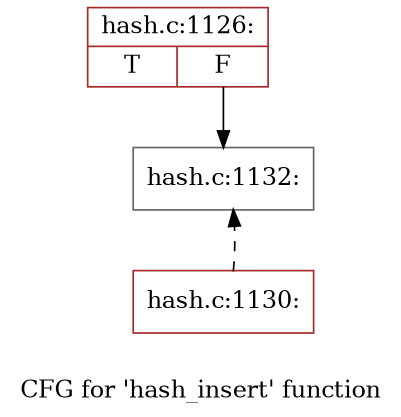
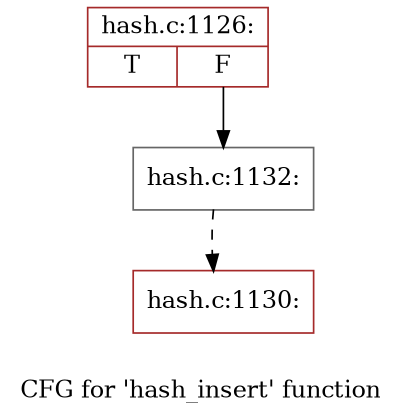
  digraph {
    label="CFG for 'hash_insert' function"
    node [color=brown shape=record]
    n1 [label="{hash.c:1126:|{<s0>T|<s1>F}}"]
    n2 [color=gray40 label="{hash.c:1132:}"]
    n3 [label="{hash.c:1130:}"]
    n1 -> n2 [style=solid tailport=s1]
-   n3 -> n2 [style=dashed]
+   n2 -> n3 [style=dashed]
  }
